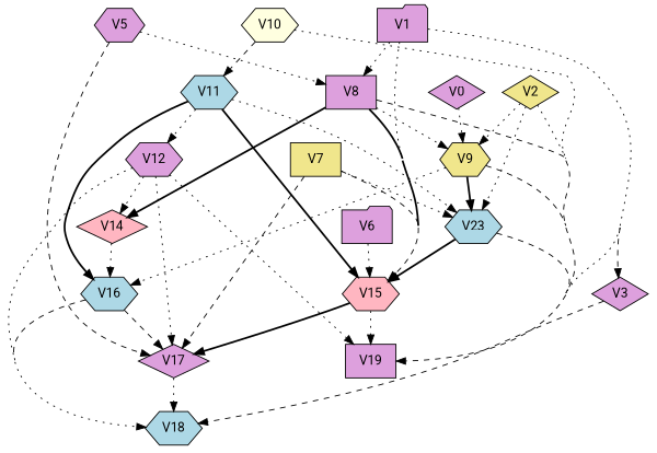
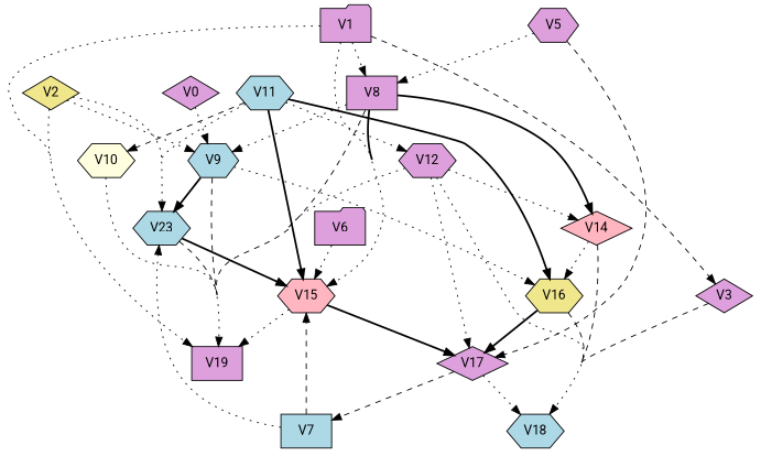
  strict digraph {
    concentrate=True
    fontname=Roboto
    node [fillcolor=plum fontname=Roboto shape=hexagon style=filled]
    edge [fontname=Roboto style=dotted]
    V0 [shape=diamond]
-   V9 [fillcolor=khaki]
+   V9 [fillcolor=lightblue]
    V19 [shape=box]
    n4 [fillcolor=lightblue label=V23]
-   V16 [fillcolor=lightblue]
+   V16 [fillcolor=khaki]
    V1 [shape=folder]
    V3 [shape=diamond]
    V8 [shape=box]
    V15 [fillcolor=lightpink]
    V18 [fillcolor=lightblue]
    V14 [fillcolor=lightpink shape=diamond]
    V17 [shape=diamond]
    V2 [fillcolor=khaki shape=diamond]
    V5
    V6 [shape=folder]
-   V7 [fillcolor=khaki shape=box]
+   V7 [fillcolor=lightblue shape=box]
    V10 [fillcolor=lightyellow]
    V11 [fillcolor=lightblue]
    V12
    V0 -> V9
    V9 -> V19 [style=dashed]
    V9 -> n4 [style=bold]
    V9 -> V16
    n4 -> V19 [style=dashed]
    n4 -> V15 [style=bold]
    V16 -> V18 [style=dashed]
-   V16 -> V17 [style=dashed]
+   V16 -> V17 [style=bold]
    V1 -> V19
    V1 -> V3 [style=dashed]
    V1 -> V8
    V1 -> V15
    V3 -> V18 [style=dashed]
    V8 -> V9
    V8 -> V19 [style=dashed]
    V8 -> V15 [style=bold]
    V8 -> V14 [style=bold]
    V15 -> V19
    V15 -> V17 [style=bold]
    V14 -> V16
+   V14 -> V18 [style=dashed]
    V17 -> V18
    V2 -> V9
    V2 -> V19
    V2 -> n4
    V5 -> V8
    V5 -> V17 [style=dashed]
    V6 -> V15
    V7 -> n4
    V7 -> V15 [style=dashed]
-   V7 -> V17 [style=dashed]
+   V17 -> V7 [style=dashed]
    V10 -> V19
-   V10 -> V11 [style=dashed]
+   V11 -> V10 [style=dashed]
    V11 -> n4
    V11 -> V16 [style=bold]
    V11 -> V15 [style=bold]
    V11 -> V12
    V12 -> V19
    V12 -> V18
    V12 -> V14
    V12 -> V17
  }
